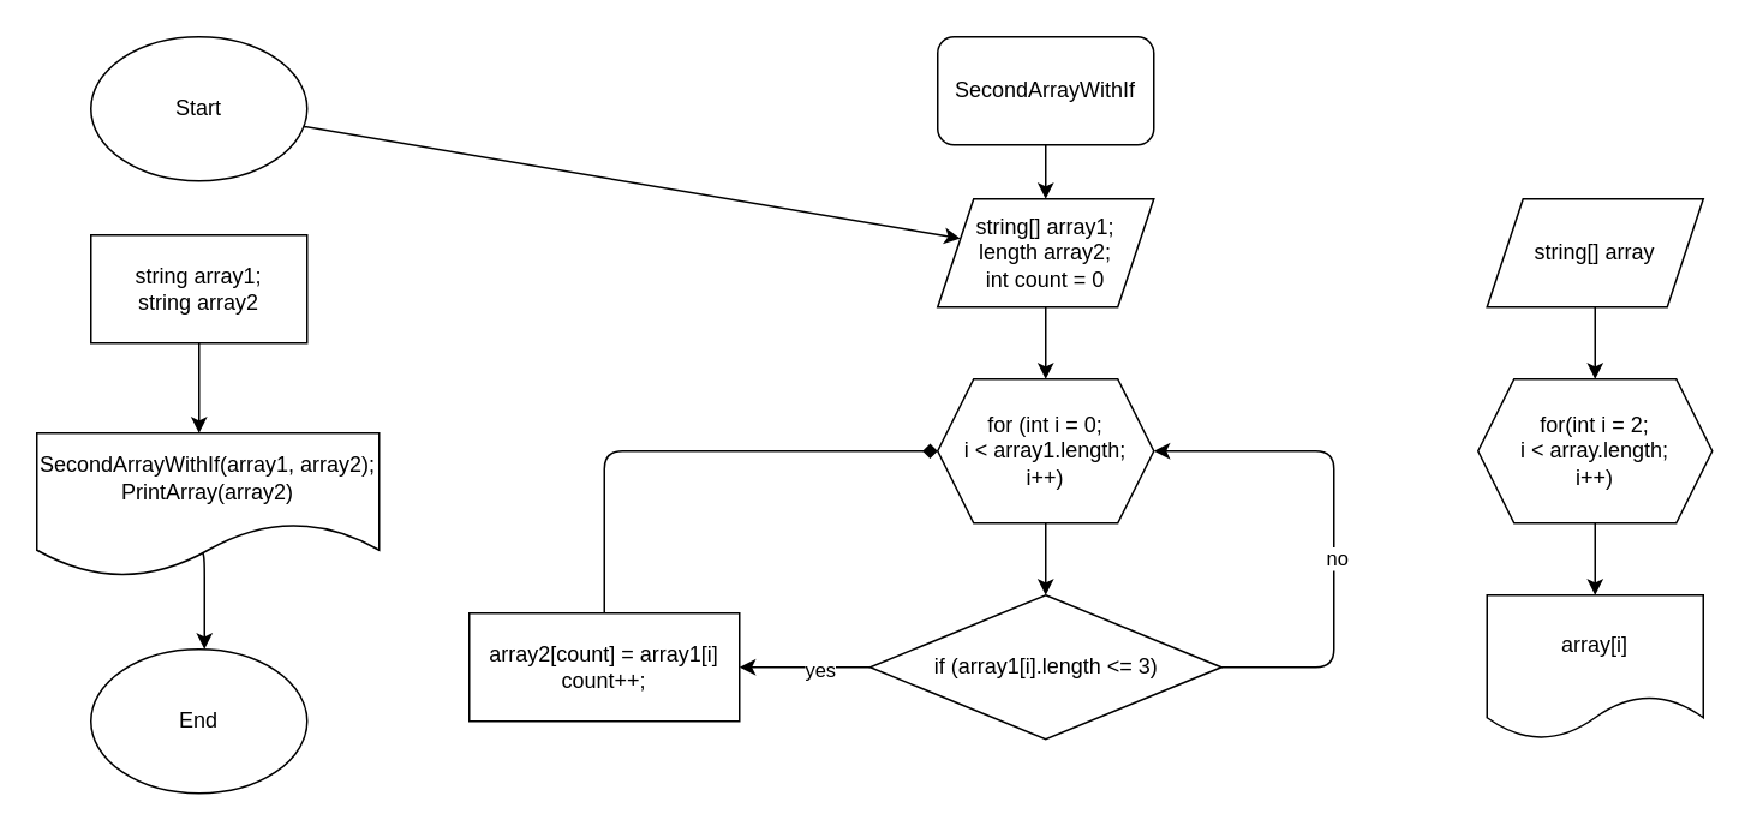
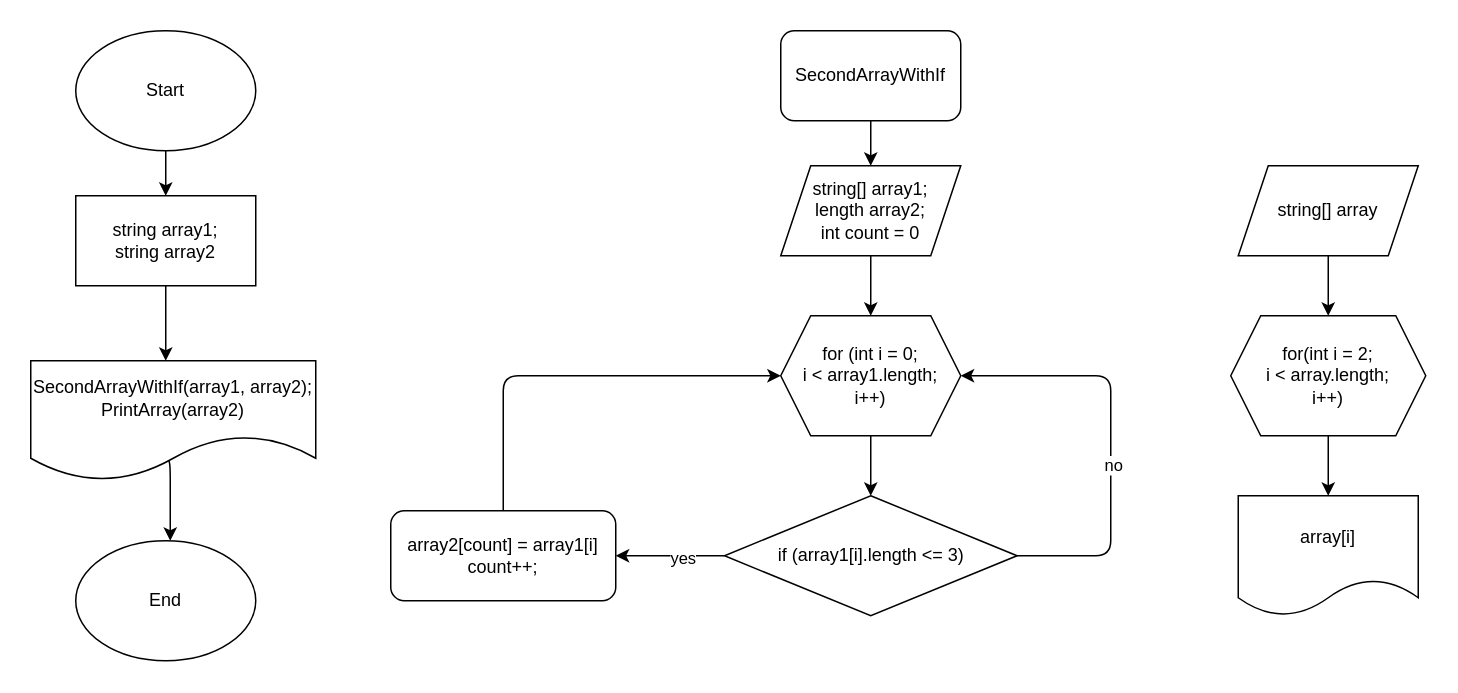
  <mxCell id="0" />
  <mxCell id="1" parent="0" />
- <mxCell id="2" value="" style="edgeStyle=none;html=1;" edge="1" parent="1" source="3" target="6"><mxGeometry relative="1" as="geometry" /></mxCell>
+ <mxCell id="2" value="" style="edgeStyle=none;html=1;" edge="1" parent="1" source="3" target="19"><mxGeometry relative="1" as="geometry" /></mxCell>
  <mxCell id="3" value="Start" style="ellipse;whiteSpace=wrap;html=1;" vertex="1" parent="1"><mxGeometry x="50" y="20" width="120" height="80" as="geometry" /></mxCell>
  <mxCell id="4" value="End" style="ellipse;whiteSpace=wrap;html=1;" vertex="1" parent="1"><mxGeometry x="50" y="360" width="120" height="80" as="geometry" /></mxCell>
  <mxCell id="5" value="" style="edgeStyle=none;html=1;" edge="1" parent="1" source="6" target="8"><mxGeometry relative="1" as="geometry" /></mxCell>
  <mxCell id="6" value="string[] array1;&lt;br&gt;length array2;&lt;br&gt;int count = 0" style="shape=parallelogram;perimeter=parallelogramPerimeter;whiteSpace=wrap;html=1;fixedSize=1;" vertex="1" parent="1"><mxGeometry x="520" y="110" width="120" height="60" as="geometry" /></mxCell>
  <mxCell id="7" value="" style="edgeStyle=none;html=1;" edge="1" parent="1" source="8" target="13"><mxGeometry relative="1" as="geometry" /></mxCell>
  <mxCell id="8" value="for (int i = 0;&lt;br&gt;i &amp;lt; array1.length;&lt;br&gt;i++)" style="shape=hexagon;perimeter=hexagonPerimeter2;whiteSpace=wrap;html=1;fixedSize=1;" vertex="1" parent="1"><mxGeometry x="520" y="210" width="120" height="80" as="geometry" /></mxCell>
  <mxCell id="9" style="edgeStyle=none;html=1;exitX=1;exitY=0.5;exitDx=0;exitDy=0;entryX=1;entryY=0.5;entryDx=0;entryDy=0;" edge="1" parent="1" source="13" target="8"><mxGeometry relative="1" as="geometry"><Array as="points"><mxPoint x="740" y="370" /><mxPoint x="740" y="250" /></Array></mxGeometry></mxCell>
  <mxCell id="10" value="no" style="edgeLabel;html=1;align=center;verticalAlign=middle;resizable=0;points=[];" vertex="1" connectable="0" parent="9"><mxGeometry x="-0.253" y="-1" relative="1" as="geometry"><mxPoint y="-17" as="offset" /></mxGeometry></mxCell>
  <mxCell id="11" value="" style="edgeStyle=none;html=1;" edge="1" parent="1" source="13" target="15"><mxGeometry relative="1" as="geometry" /></mxCell>
  <mxCell id="12" value="yes" style="edgeLabel;html=1;align=center;verticalAlign=middle;resizable=0;points=[];" vertex="1" connectable="0" parent="11"><mxGeometry x="-0.229" y="1" relative="1" as="geometry"><mxPoint as="offset" /></mxGeometry></mxCell>
  <mxCell id="13" value="if (array1[i].length &amp;lt;= 3)" style="rhombus;whiteSpace=wrap;html=1;" vertex="1" parent="1"><mxGeometry x="482.5" y="330" width="195" height="80" as="geometry" /></mxCell>
- <mxCell id="14" style="edgeStyle=none;html=1;exitX=0.5;exitY=0;exitDx=0;exitDy=0;entryX=0;entryY=0.5;entryDx=0;entryDy=0;endArrow=diamond;" edge="1" parent="1" source="15" target="8"><mxGeometry relative="1" as="geometry"><Array as="points"><mxPoint x="335" y="250" /></Array></mxGeometry></mxCell>
- <mxCell id="15" value="array2[count] = array1[i]&lt;br&gt;count++;" style="rounded=0;whiteSpace=wrap;html=1;" vertex="1" parent="1"><mxGeometry x="260" y="340" width="150" height="60" as="geometry" /></mxCell>
+ <mxCell id="14" style="edgeStyle=none;html=1;exitX=0.5;exitY=0;exitDx=0;exitDy=0;entryX=0;entryY=0.5;entryDx=0;entryDy=0;" edge="1" parent="1" source="15" target="8"><mxGeometry relative="1" as="geometry"><Array as="points"><mxPoint x="335" y="250" /></Array></mxGeometry></mxCell>
+ <mxCell id="15" value="array2[count] = array1[i]&lt;br&gt;count++;" style="whiteSpace=wrap;html=1;rounded=1;" vertex="1" parent="1"><mxGeometry x="260" y="340" width="150" height="60" as="geometry" /></mxCell>
  <mxCell id="16" value="" style="edgeStyle=none;html=1;" edge="1" parent="1" source="17" target="6"><mxGeometry relative="1" as="geometry" /></mxCell>
  <mxCell id="17" value="SecondArrayWithIf" style="rounded=1;whiteSpace=wrap;html=1;" vertex="1" parent="1"><mxGeometry x="520" y="20" width="120" height="60" as="geometry" /></mxCell>
  <mxCell id="18" value="" style="edgeStyle=none;html=1;" edge="1" parent="1" source="19"><mxGeometry relative="1" as="geometry"><mxPoint x="110" y="240" as="targetPoint" /></mxGeometry></mxCell>
  <mxCell id="19" value="string array1;&lt;br&gt;string array2" style="whiteSpace=wrap;html=1;" vertex="1" parent="1"><mxGeometry x="50" y="130" width="120" height="60" as="geometry" /></mxCell>
  <mxCell id="20" value="" style="edgeStyle=none;html=1;" edge="1" parent="1" source="21" target="23"><mxGeometry relative="1" as="geometry" /></mxCell>
  <mxCell id="21" value="string[] array" style="shape=parallelogram;perimeter=parallelogramPerimeter;whiteSpace=wrap;html=1;fixedSize=1;" vertex="1" parent="1"><mxGeometry x="825" y="110" width="120" height="60" as="geometry" /></mxCell>
  <mxCell id="22" value="" style="edgeStyle=none;html=1;" edge="1" parent="1" source="23"><mxGeometry relative="1" as="geometry"><mxPoint x="885" y="330" as="targetPoint" /></mxGeometry></mxCell>
  <mxCell id="23" value="for(int i = 2;&lt;br&gt;i &amp;lt; array.length;&lt;br&gt;i++)" style="shape=hexagon;perimeter=hexagonPerimeter2;whiteSpace=wrap;html=1;fixedSize=1;" vertex="1" parent="1"><mxGeometry x="820" y="210" width="130" height="80" as="geometry" /></mxCell>
  <mxCell id="24" value="&lt;span&gt;array[i]&lt;/span&gt;" style="shape=document;whiteSpace=wrap;html=1;boundedLbl=1;" vertex="1" parent="1"><mxGeometry x="825" y="330" width="120" height="80" as="geometry" /></mxCell>
  <mxCell id="25" value="" style="edgeStyle=none;html=1;exitX=0.484;exitY=0.825;exitDx=0;exitDy=0;exitPerimeter=0;" edge="1" parent="1" source="26"><mxGeometry relative="1" as="geometry"><mxPoint x="113" y="360" as="targetPoint" /><Array as="points"><mxPoint x="113" y="310" /></Array></mxGeometry></mxCell>
  <mxCell id="26" value="&lt;span&gt;SecondArrayWithIf(array1, array2);&lt;br&gt;&lt;/span&gt;&lt;span&gt;PrintArray(array2)&lt;/span&gt;" style="shape=document;whiteSpace=wrap;html=1;boundedLbl=1;size=0.375;" vertex="1" parent="1"><mxGeometry x="20" y="240" width="190" height="80" as="geometry" /></mxCell>
